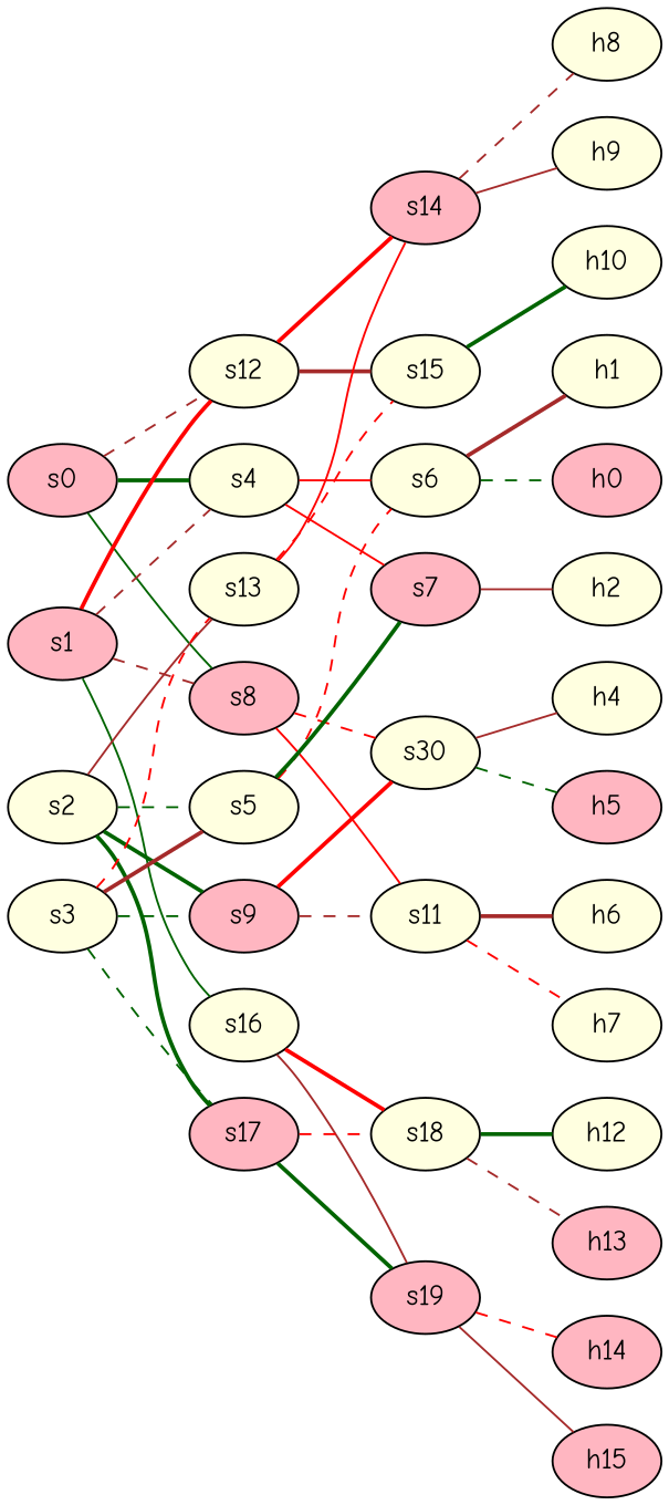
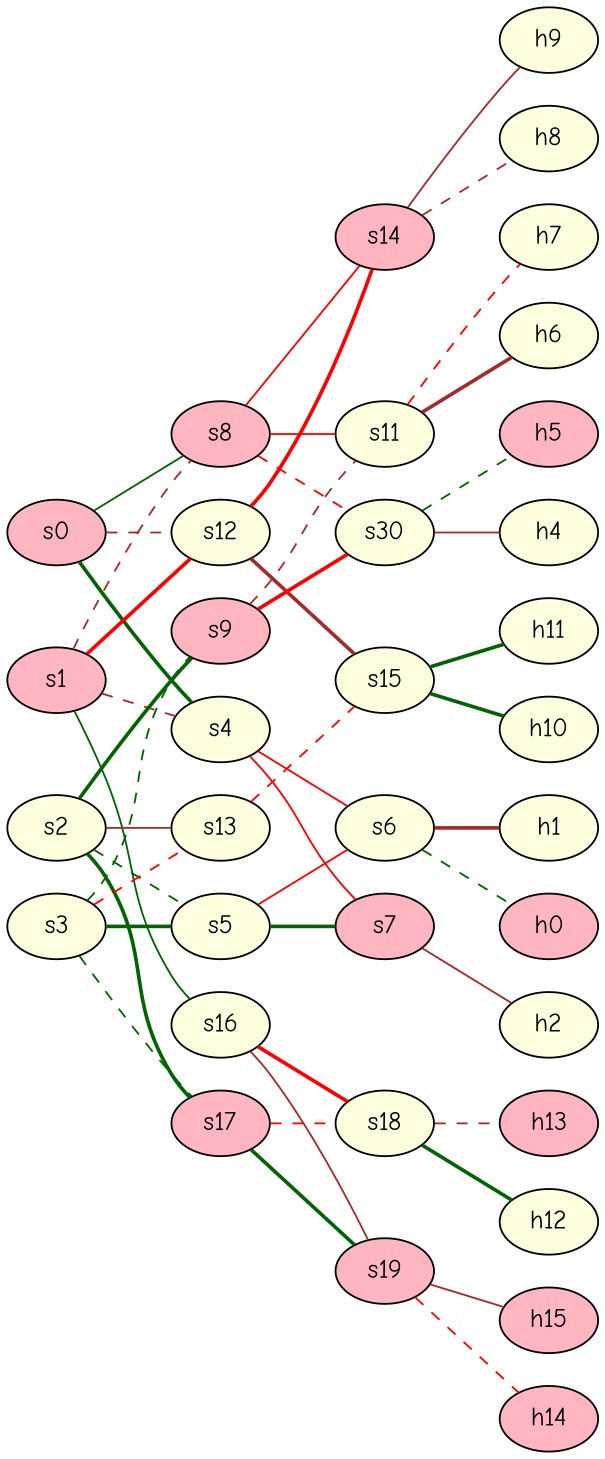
  graph {
    fontname="Comic Neue"
    rankdir=LR
    node [fillcolor=lightyellow fontname="Comic Neue" style=filled]
    edge [color=brown fontname="Comic Neue" style=dashed]
    s0 [fillcolor=lightpink]
    s4
    s8 [fillcolor=lightpink]
    s12
    s6
    s7 [fillcolor=lightpink]
    n7 [label=s30]
    s11
    s14 [fillcolor=lightpink]
    s15
    s16
    s18
    s19 [fillcolor=lightpink]
    h0 [fillcolor=lightpink]
    h1
    h2
    h4
    h5 [fillcolor=lightpink]
    h6
    h7
    h8
    h9
    h10
+   h11
    h12
    h13 [fillcolor=lightpink]
    h14 [fillcolor=lightpink]
    h15 [fillcolor=lightpink]
    s1 [fillcolor=lightpink]
    s2
    s5
    s9 [fillcolor=lightpink]
    s13
    s17 [fillcolor=lightpink]
    s3
    s0 -- s4 [color=darkgreen style=bold]
    s0 -- s8 [color=darkgreen style=solid]
    s0 -- s12
    s4 -- s6 [color=red style=solid]
    s4 -- s7 [color=red style=solid]
    s8 -- n7 [color=red]
    s8 -- s11 [color=red style=solid]
    s12 -- s14 [color=red style=bold]
    s12 -- s15 [style=bold]
    s6 -- h0 [color=darkgreen]
    s6 -- h1 [style=bold]
    s7 -- h2 [style=solid]
    n7 -- h4 [style=solid]
    n7 -- h5 [color=darkgreen]
    s11 -- h6 [style=bold]
    s11 -- h7 [color=red]
    s14 -- h8
    s14 -- h9 [style=solid]
    s15 -- h10 [color=darkgreen style=bold]
+   s15 -- h11 [color=darkgreen style=bold]
    s16 -- s18 [color=red style=bold]
    s16 -- s19 [style=solid]
    s18 -- h12 [color=darkgreen style=bold]
    s18 -- h13
    s19 -- h14 [color=red]
    s19 -- h15 [style=solid]
    s1 -- s4
    s1 -- s8
    s1 -- s12 [color=red style=bold]
    s1 -- s16 [color=darkgreen style=solid]
    s2 -- s5 [color=darkgreen]
    s2 -- s9 [color=darkgreen style=bold]
    s2 -- s13 [style=solid]
    s2 -- s17 [color=darkgreen style=bold]
-   s5 -- s6 [color=red]
+   s5 -- s6 [color=red style=solid]
    s5 -- s7 [color=darkgreen style=bold]
    s9 -- n7 [color=red style=bold]
    s9 -- s11
-   s13 -- s14 [color=red style=solid]
+   s8 -- s14 [color=red style=solid]
    s13 -- s15 [color=red]
    s17 -- s18 [color=red]
    s17 -- s19 [color=darkgreen style=bold]
-   s3 -- s5 [style=bold]
+   s3 -- s5 [color=darkgreen style=bold]
    s3 -- s9 [color=darkgreen]
    s3 -- s13 [color=red]
    s3 -- s17 [color=darkgreen]
  }
